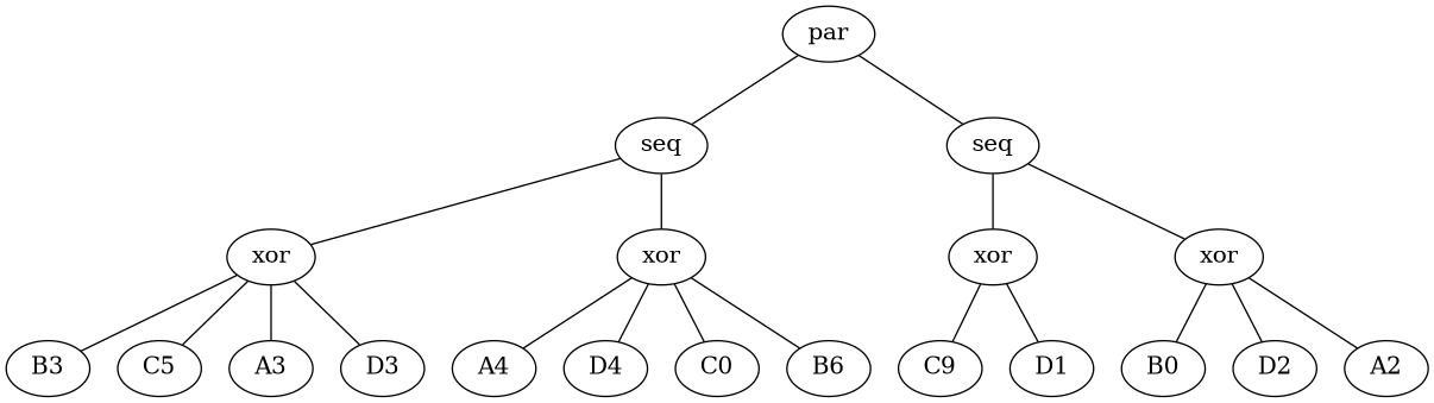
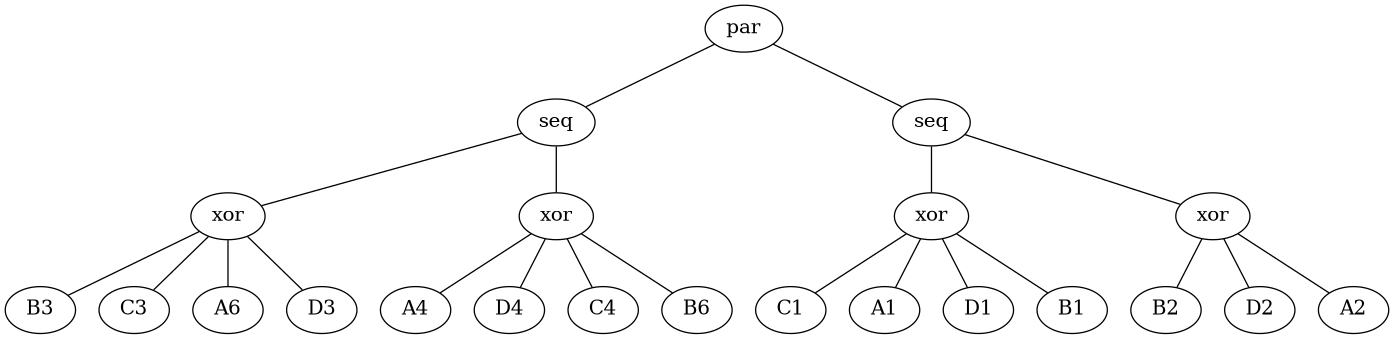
  graph {
    bgcolor=white
    splines=false
    node [color=black fixedsize=false fontcolor=black fontsize=15 shape=ellipse]
    edge [dirType=none]
    n1 [label=par]
    n2 [label=seq]
    n3 [label=seq]
    n4 [label=xor]
    n5 [label=xor]
    n6 [label=xor]
    n7 [label=xor]
    n8 [label=B3]
-   n9 [label=C5]
-   n10 [label=A3]
+   n9 [label=C3]
+   n10 [label=A6]
    n11 [label=D3]
    n12 [label=A4]
    n13 [label=D4]
-   n14 [label=C0]
+   n14 [label=C4]
    n15 [label=B6]
-   n16 [label=C9]
+   n16 [label=C1]
+   n17 [label=A1]
    n18 [label=D1]
-   n20 [label=B0]
+   n19 [label=B1]
+   n20 [label=B2]
    n21 [label=D2]
    n22 [label=A2]
    n1 -- n2
    n1 -- n3
    n2 -- n4
    n2 -- n5
    n3 -- n6
    n3 -- n7
    n4 -- n8
    n4 -- n9
    n4 -- n10
    n4 -- n11
    n5 -- n12
    n5 -- n13
    n5 -- n14
    n5 -- n15
    n6 -- n16
+   n6 -- n17
    n6 -- n18
+   n6 -- n19
    n7 -- n20
    n7 -- n21
    n7 -- n22
  }
